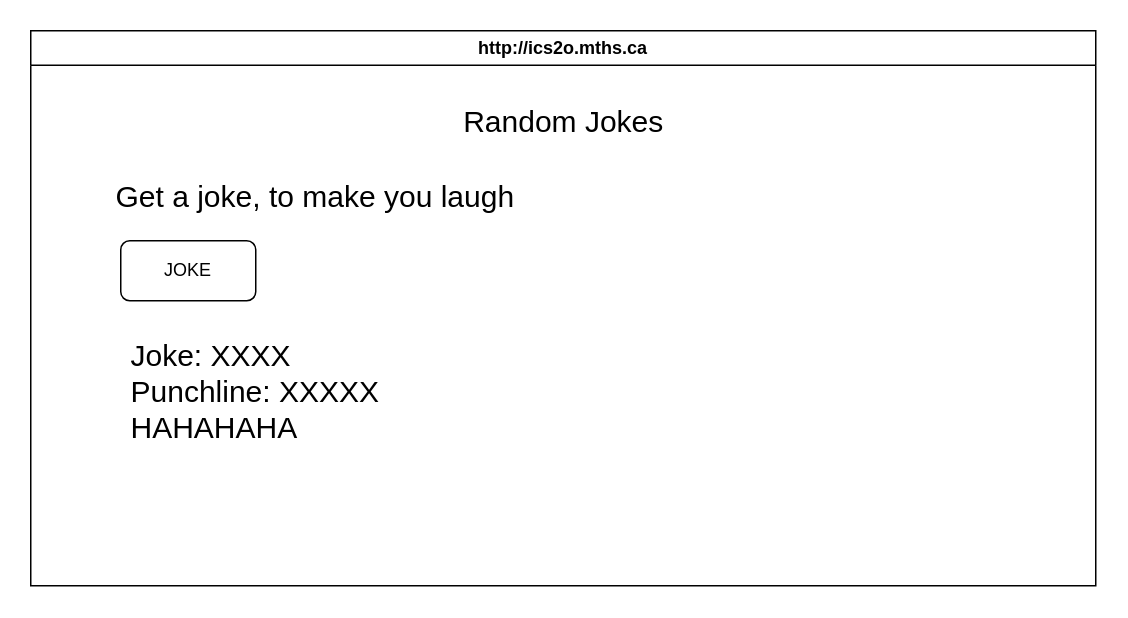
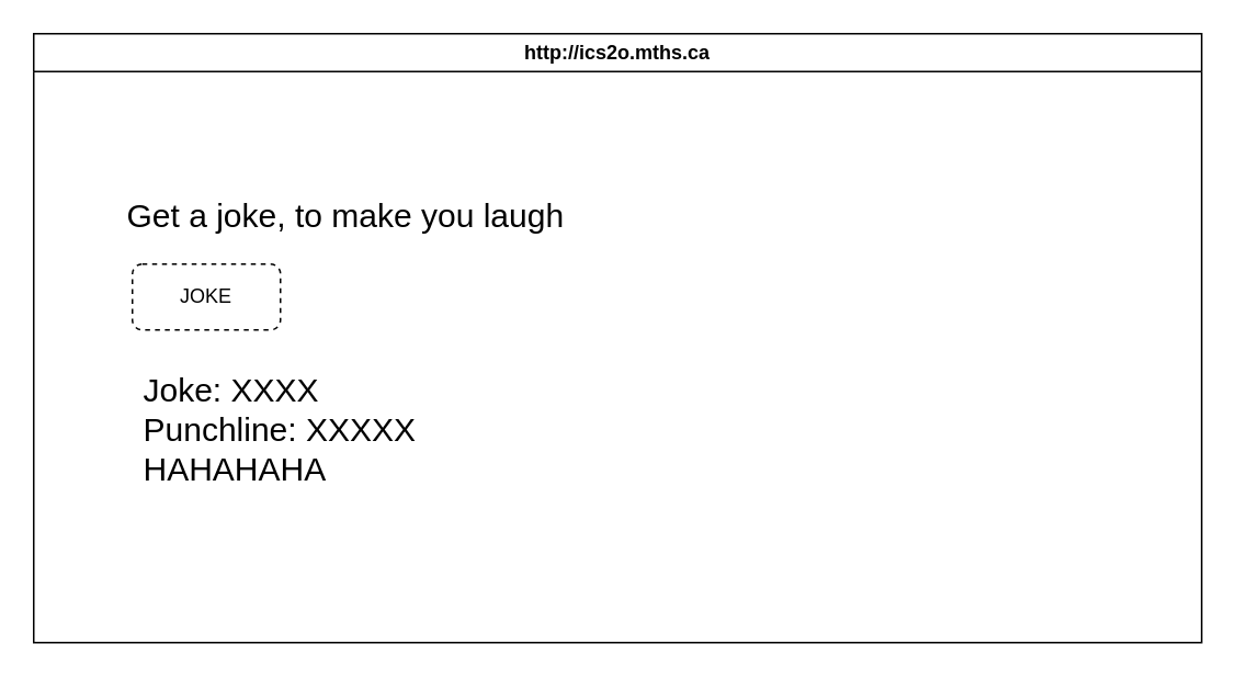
  <mxCell id="0" />
  <mxCell id="1" parent="0" />
  <mxCell id="2" value="http://ics2o.mths.ca" style="swimlane;whiteSpace=wrap;html=1;" vertex="1" parent="1"><mxGeometry x="20" y="20" width="710" height="370" as="geometry" /></mxCell>
- <mxCell id="3" value="&lt;font style=&quot;font-size: 20px;&quot;&gt;Random Jokes&lt;/font&gt;" style="text;html=1;align=center;verticalAlign=middle;resizable=0;points=[];autosize=1;strokeColor=none;fillColor=none;" vertex="1" parent="2"><mxGeometry x="275" y="40" width="160" height="40" as="geometry" /></mxCell>
  <mxCell id="4" value="&lt;font style=&quot;font-size: 20px;&quot;&gt;Get a joke, to make you laugh&lt;/font&gt;" style="text;html=1;align=left;verticalAlign=middle;resizable=0;points=[];autosize=1;strokeColor=none;fillColor=none;" vertex="1" parent="2"><mxGeometry x="55" y="90" width="290" height="40" as="geometry" /></mxCell>
- <mxCell id="5" value="JOKE" style="rounded=1;whiteSpace=wrap;html=1;" vertex="1" parent="2"><mxGeometry x="60" y="140" width="90" height="40" as="geometry" /></mxCell>
+ <mxCell id="5" value="JOKE" style="rounded=1;whiteSpace=wrap;html=1;dashed=1;" vertex="1" parent="2"><mxGeometry x="60" y="140" width="90" height="40" as="geometry" /></mxCell>
  <mxCell id="6" value="&lt;font style=&quot;font-size: 20px;&quot;&gt;Joke: XXXX&lt;/font&gt;&lt;div&gt;&lt;font style=&quot;font-size: 20px;&quot;&gt;Punchline: XXXXX&lt;/font&gt;&lt;/div&gt;&lt;div&gt;&lt;span style=&quot;font-size: 20px;&quot;&gt;HAHAHAHA&lt;/span&gt;&lt;/div&gt;" style="text;html=1;align=left;verticalAlign=middle;resizable=0;points=[];autosize=1;strokeColor=none;fillColor=none;" vertex="1" parent="2"><mxGeometry x="65" y="195" width="190" height="90" as="geometry" /></mxCell>
